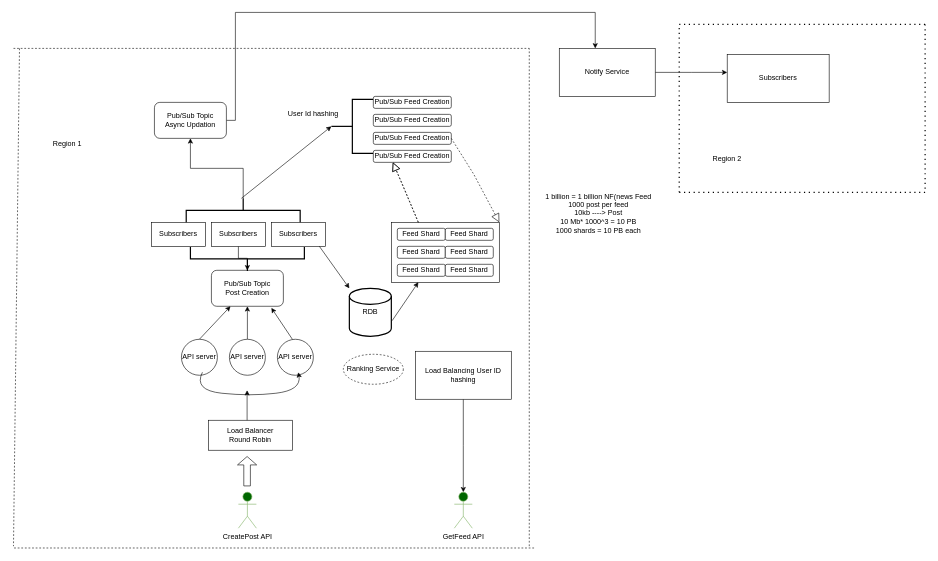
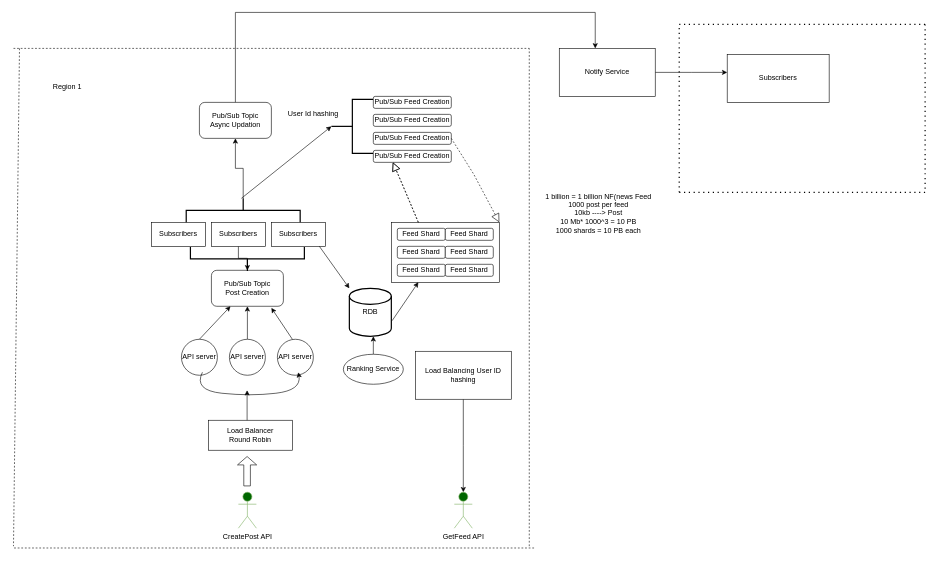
  <mxCell id="0" />
  <mxCell id="1" parent="0" />
  <mxCell id="2" value="CreatePost API&lt;br&gt;" style="shape=umlActor;verticalLabelPosition=bottom;verticalAlign=top;html=1;outlineConnect=0;fillColor=#006600;strokeColor=#82b366;fontFamily=Helvetica;fontColor=default;" vertex="1" parent="1"><mxGeometry x="397" y="820" width="30" height="60" as="geometry" /></mxCell>
  <mxCell id="3" value="Load Balancer&lt;br&gt;Round Robin&lt;br&gt;" style="rounded=0;whiteSpace=wrap;html=1;fontFamily=Helvetica;fontColor=none;fillColor=#FFFFFF;" vertex="1" parent="1"><mxGeometry x="347" y="700" width="140" height="50" as="geometry" /></mxCell>
  <mxCell id="4" value="" style="shape=flexArrow;endArrow=classic;html=1;rounded=0;fontFamily=Helvetica;fontColor=default;width=11;endSize=4.33;" edge="1" parent="1"><mxGeometry width="50" height="50" relative="1" as="geometry"><mxPoint x="411.5" y="810" as="sourcePoint" /><mxPoint x="411.5" y="760" as="targetPoint" /></mxGeometry></mxCell>
  <mxCell id="5" value="&lt;span&gt;API server&lt;/span&gt;" style="ellipse;whiteSpace=wrap;html=1;aspect=fixed;fontFamily=Helvetica;fontColor=default;fillColor=#FFFFFF;" vertex="1" parent="1"><mxGeometry x="302" y="565" width="60" height="60" as="geometry" /></mxCell>
  <mxCell id="6" value="" style="edgeStyle=orthogonalEdgeStyle;rounded=0;orthogonalLoop=1;jettySize=auto;html=1;fontFamily=Helvetica;fontColor=default;" edge="1" parent="1" source="7" target="11"><mxGeometry relative="1" as="geometry" /></mxCell>
  <mxCell id="7" value="&lt;span&gt;API server&lt;/span&gt;" style="ellipse;whiteSpace=wrap;html=1;aspect=fixed;fontFamily=Helvetica;fontColor=default;fillColor=#FFFFFF;" vertex="1" parent="1"><mxGeometry x="382" y="565" width="60" height="60" as="geometry" /></mxCell>
  <mxCell id="8" value="&lt;span&gt;API server&lt;/span&gt;" style="ellipse;whiteSpace=wrap;html=1;aspect=fixed;fontFamily=Helvetica;fontColor=default;fillColor=#FFFFFF;" vertex="1" parent="1"><mxGeometry x="462" y="565" width="60" height="60" as="geometry" /></mxCell>
  <mxCell id="9" value="" style="endArrow=classic;html=1;rounded=0;fontFamily=Helvetica;fontColor=default;" edge="1" parent="1"><mxGeometry width="50" height="50" relative="1" as="geometry"><mxPoint x="411.5" y="700" as="sourcePoint" /><mxPoint x="411.5" y="650" as="targetPoint" /></mxGeometry></mxCell>
  <mxCell id="10" value="" style="curved=1;endArrow=classic;html=1;rounded=0;fontFamily=Helvetica;fontColor=default;" edge="1" parent="1"><mxGeometry width="50" height="50" relative="1" as="geometry"><mxPoint x="337" y="620" as="sourcePoint" /><mxPoint x="497" y="620" as="targetPoint" /><Array as="points"><mxPoint x="322" y="650" /><mxPoint x="417" y="660" /><mxPoint x="502" y="650" /></Array></mxGeometry></mxCell>
  <mxCell id="11" value="Pub/Sub Topic&lt;br&gt;Post Creation" style="rounded=1;whiteSpace=wrap;html=1;fontFamily=Helvetica;fontColor=default;fillColor=#FFFFFF;" vertex="1" parent="1"><mxGeometry x="352" y="450" width="120" height="60" as="geometry" /></mxCell>
  <mxCell id="12" value="" style="endArrow=classic;html=1;rounded=0;fontFamily=Helvetica;fontColor=default;" edge="1" parent="1" target="11"><mxGeometry width="50" height="50" relative="1" as="geometry"><mxPoint x="332" y="565" as="sourcePoint" /><mxPoint x="382" y="515" as="targetPoint" /></mxGeometry></mxCell>
  <mxCell id="13" value="" style="endArrow=classic;html=1;rounded=0;fontFamily=Helvetica;fontColor=default;entryX=0.833;entryY=1.044;entryDx=0;entryDy=0;entryPerimeter=0;" edge="1" parent="1" target="11"><mxGeometry width="50" height="50" relative="1" as="geometry"><mxPoint x="487" y="565" as="sourcePoint" /><mxPoint x="447" y="525" as="targetPoint" /></mxGeometry></mxCell>
  <mxCell id="14" value="Subscribers" style="rounded=0;whiteSpace=wrap;html=1;fontFamily=Helvetica;fontColor=default;fillColor=#FFFFFF;" vertex="1" parent="1"><mxGeometry x="252" y="370" width="90" height="40" as="geometry" /></mxCell>
  <mxCell id="15" value="" style="edgeStyle=orthogonalEdgeStyle;rounded=0;orthogonalLoop=1;jettySize=auto;html=1;fontFamily=Helvetica;fontColor=default;" edge="1" parent="1" source="16" target="11"><mxGeometry relative="1" as="geometry" /></mxCell>
  <mxCell id="16" value="Subscribers" style="rounded=0;whiteSpace=wrap;html=1;fontFamily=Helvetica;fontColor=default;fillColor=#FFFFFF;" vertex="1" parent="1"><mxGeometry x="352" y="370" width="90" height="40" as="geometry" /></mxCell>
  <mxCell id="17" value="Subscribers" style="rounded=0;whiteSpace=wrap;html=1;fontFamily=Helvetica;fontColor=default;fillColor=#FFFFFF;" vertex="1" parent="1"><mxGeometry x="452" y="370" width="90" height="40" as="geometry" /></mxCell>
  <mxCell id="18" value="" style="strokeWidth=2;html=1;shape=mxgraph.flowchart.annotation_2;align=left;labelPosition=right;pointerEvents=1;fontFamily=Helvetica;fontColor=default;fillColor=#FFFFFF;rotation=-90;" vertex="1" parent="1"><mxGeometry x="392" y="336" width="40" height="190" as="geometry" /></mxCell>
  <mxCell id="19" value="RDB" style="strokeWidth=2;html=1;shape=mxgraph.flowchart.database;whiteSpace=wrap;fontFamily=Helvetica;fontColor=default;fillColor=#FFFFFF;" vertex="1" parent="1"><mxGeometry x="582" y="480" width="70" height="80" as="geometry" /></mxCell>
  <mxCell id="20" value="" style="endArrow=classic;html=1;rounded=0;fontFamily=Helvetica;fontColor=default;" edge="1" parent="1"><mxGeometry width="50" height="50" relative="1" as="geometry"><mxPoint x="532" y="410" as="sourcePoint" /><mxPoint x="582" y="480" as="targetPoint" /></mxGeometry></mxCell>
- <mxCell id="22" value="Ranking Service" style="ellipse;whiteSpace=wrap;html=1;fontFamily=Helvetica;fontColor=default;fillColor=#FFFFFF;dashed=1;" vertex="1" parent="1"><mxGeometry x="572" y="590" width="100" height="50" as="geometry" /></mxCell>
+ <mxCell id="21" value="" style="edgeStyle=orthogonalEdgeStyle;rounded=0;orthogonalLoop=1;jettySize=auto;html=1;fontFamily=Helvetica;fontColor=default;" edge="1" parent="1" source="22" target="19"><mxGeometry relative="1" as="geometry"><Array as="points"><mxPoint x="617" y="590" /><mxPoint x="617" y="590" /></Array></mxGeometry></mxCell>
+ <mxCell id="22" value="Ranking Service" style="ellipse;whiteSpace=wrap;html=1;fontFamily=Helvetica;fontColor=default;fillColor=#FFFFFF;" vertex="1" parent="1"><mxGeometry x="572" y="590" width="100" height="50" as="geometry" /></mxCell>
  <mxCell id="23" value="" style="rounded=0;whiteSpace=wrap;html=1;fontFamily=Helvetica;fontColor=default;fillColor=#FFFFFF;" vertex="1" parent="1"><mxGeometry x="652" y="370" width="180" height="100" as="geometry" /></mxCell>
  <mxCell id="24" value="Feed Shard" style="rounded=1;whiteSpace=wrap;html=1;fontFamily=Helvetica;fontColor=default;fillColor=#FFFFFF;" vertex="1" parent="1"><mxGeometry x="662" y="380" width="80" height="20" as="geometry" /></mxCell>
  <mxCell id="25" value="Feed Shard" style="rounded=1;whiteSpace=wrap;html=1;fontFamily=Helvetica;fontColor=default;fillColor=#FFFFFF;" vertex="1" parent="1"><mxGeometry x="662" y="410" width="80" height="20" as="geometry" /></mxCell>
  <mxCell id="26" value="Feed Shard" style="rounded=1;whiteSpace=wrap;html=1;fontFamily=Helvetica;fontColor=default;fillColor=#FFFFFF;" vertex="1" parent="1"><mxGeometry x="662" y="440" width="80" height="20" as="geometry" /></mxCell>
  <mxCell id="27" value="Feed Shard" style="rounded=1;whiteSpace=wrap;html=1;fontFamily=Helvetica;fontColor=default;fillColor=#FFFFFF;" vertex="1" parent="1"><mxGeometry x="742" y="410" width="80" height="20" as="geometry" /></mxCell>
  <mxCell id="28" value="Feed Shard" style="rounded=1;whiteSpace=wrap;html=1;fontFamily=Helvetica;fontColor=default;fillColor=#FFFFFF;" vertex="1" parent="1"><mxGeometry x="742" y="440" width="80" height="20" as="geometry" /></mxCell>
  <mxCell id="29" value="Feed Shard" style="rounded=1;whiteSpace=wrap;html=1;fontFamily=Helvetica;fontColor=default;fillColor=#FFFFFF;" vertex="1" parent="1"><mxGeometry x="742" y="380" width="80" height="20" as="geometry" /></mxCell>
  <mxCell id="30" value="" style="endArrow=classic;html=1;rounded=0;fontFamily=Helvetica;fontColor=default;entryX=0.25;entryY=1;entryDx=0;entryDy=0;exitX=1.019;exitY=0.675;exitDx=0;exitDy=0;exitPerimeter=0;" edge="1" parent="1" source="19" target="23"><mxGeometry width="50" height="50" relative="1" as="geometry"><mxPoint x="612" y="550" as="sourcePoint" /><mxPoint x="622" y="420" as="targetPoint" /></mxGeometry></mxCell>
  <mxCell id="31" value="" style="edgeStyle=orthogonalEdgeStyle;rounded=0;orthogonalLoop=1;jettySize=auto;html=1;fontFamily=Helvetica;fontColor=default;" edge="1" parent="1" source="32" target="56"><mxGeometry relative="1" as="geometry" /></mxCell>
  <mxCell id="32" value="" style="strokeWidth=2;html=1;shape=mxgraph.flowchart.annotation_2;align=left;labelPosition=right;pointerEvents=1;fontFamily=Helvetica;fontColor=default;fillColor=#FFFFFF;rotation=90;" vertex="1" parent="1"><mxGeometry x="385" y="255" width="40" height="190" as="geometry" /></mxCell>
  <mxCell id="33" value="" style="strokeWidth=2;html=1;shape=mxgraph.flowchart.annotation_2;align=left;labelPosition=right;pointerEvents=1;fontFamily=Helvetica;fontColor=default;fillColor=#FFFFFF;rotation=0;" vertex="1" parent="1"><mxGeometry x="552" y="165" width="70" height="90" as="geometry" /></mxCell>
  <mxCell id="34" value="" style="endArrow=classic;html=1;rounded=0;fontFamily=Helvetica;fontColor=default;entryX=0;entryY=0.5;entryDx=0;entryDy=0;entryPerimeter=0;" edge="1" parent="1" target="33"><mxGeometry width="50" height="50" relative="1" as="geometry"><mxPoint x="402" y="330" as="sourcePoint" /><mxPoint x="452" y="280" as="targetPoint" /></mxGeometry></mxCell>
  <mxCell id="35" value="Pub/Sub Feed Creation" style="rounded=1;whiteSpace=wrap;html=1;fontFamily=Helvetica;fontColor=default;fillColor=#FFFFFF;" vertex="1" parent="1"><mxGeometry x="622" y="160" width="130" height="20" as="geometry" /></mxCell>
  <mxCell id="36" value="Pub/Sub Feed Creation" style="rounded=1;whiteSpace=wrap;html=1;fontFamily=Helvetica;fontColor=default;fillColor=#FFFFFF;" vertex="1" parent="1"><mxGeometry x="622" y="190" width="130" height="20" as="geometry" /></mxCell>
  <mxCell id="37" value="Pub/Sub Feed Creation" style="rounded=1;whiteSpace=wrap;html=1;fontFamily=Helvetica;fontColor=default;fillColor=#FFFFFF;" vertex="1" parent="1"><mxGeometry x="622" y="220" width="130" height="20" as="geometry" /></mxCell>
  <mxCell id="38" value="Pub/Sub Feed Creation" style="rounded=1;whiteSpace=wrap;html=1;fontFamily=Helvetica;fontColor=default;fillColor=#FFFFFF;" vertex="1" parent="1"><mxGeometry x="622" y="250" width="130" height="20" as="geometry" /></mxCell>
  <mxCell id="39" value="" style="endArrow=block;dashed=1;endFill=0;endSize=12;html=1;rounded=0;fontFamily=Helvetica;fontColor=default;exitX=0.25;exitY=0;exitDx=0;exitDy=0;entryX=0.25;entryY=1;entryDx=0;entryDy=0;" edge="1" parent="1" source="23" target="38"><mxGeometry width="160" relative="1" as="geometry"><mxPoint x="562" y="350" as="sourcePoint" /><mxPoint x="652" y="280" as="targetPoint" /></mxGeometry></mxCell>
  <mxCell id="40" value="" style="endArrow=block;dashed=1;endFill=0;endSize=12;html=1;rounded=0;fontFamily=Helvetica;fontColor=default;exitX=0.25;exitY=0;exitDx=0;exitDy=0;entryX=0.25;entryY=1;entryDx=0;entryDy=0;" edge="1" parent="1" source="23" target="38"><mxGeometry width="160" relative="1" as="geometry"><mxPoint x="697" y="370" as="sourcePoint" /><mxPoint x="654.5" y="270" as="targetPoint" /><Array as="points"><mxPoint x="672" y="310" /></Array></mxGeometry></mxCell>
  <mxCell id="41" value="" style="endArrow=block;dashed=1;endFill=0;endSize=12;html=1;rounded=0;fontFamily=Helvetica;fontColor=default;exitX=1;exitY=0.5;exitDx=0;exitDy=0;entryX=1;entryY=0;entryDx=0;entryDy=0;" edge="1" parent="1" source="37" target="23"><mxGeometry width="160" relative="1" as="geometry"><mxPoint x="814.5" y="350" as="sourcePoint" /><mxPoint x="832" y="360" as="targetPoint" /><Array as="points"><mxPoint x="789.5" y="290" /></Array></mxGeometry></mxCell>
  <mxCell id="42" value="" style="endArrow=none;dashed=1;html=1;rounded=0;fontFamily=Helvetica;fontColor=default;" edge="1" parent="1"><mxGeometry width="50" height="50" relative="1" as="geometry"><mxPoint x="882" y="910" as="sourcePoint" /><mxPoint x="882" y="80" as="targetPoint" /></mxGeometry></mxCell>
  <mxCell id="43" value="" style="endArrow=none;dashed=1;html=1;rounded=0;fontFamily=Helvetica;fontColor=default;" edge="1" parent="1"><mxGeometry width="50" height="50" relative="1" as="geometry"><mxPoint x="890" y="913" as="sourcePoint" /><mxPoint x="20" y="913" as="targetPoint" /></mxGeometry></mxCell>
  <mxCell id="44" value="" style="endArrow=none;dashed=1;html=1;rounded=0;fontFamily=Helvetica;fontColor=default;" edge="1" parent="1"><mxGeometry width="50" height="50" relative="1" as="geometry"><mxPoint x="32" y="80" as="sourcePoint" /><mxPoint x="22" y="910" as="targetPoint" /></mxGeometry></mxCell>
  <mxCell id="45" value="" style="endArrow=none;dashed=1;html=1;rounded=0;fontFamily=Helvetica;fontColor=default;" edge="1" parent="1"><mxGeometry width="50" height="50" relative="1" as="geometry"><mxPoint x="22" y="80" as="sourcePoint" /><mxPoint x="882" y="80" as="targetPoint" /></mxGeometry></mxCell>
- <mxCell id="46" value="Region 1" style="text;html=1;strokeColor=none;fillColor=none;align=center;verticalAlign=middle;whiteSpace=wrap;rounded=0;glass=0;fontFamily=Helvetica;fontColor=default;opacity=0;" vertex="1" parent="1"><mxGeometry x="82" y="225" width="60" height="30" as="geometry" /></mxCell>
+ <mxCell id="46" value="Region 1" style="text;html=1;strokeColor=none;fillColor=none;align=center;verticalAlign=middle;whiteSpace=wrap;rounded=0;glass=0;fontFamily=Helvetica;fontColor=default;opacity=0;" vertex="1" parent="1"><mxGeometry x="82" y="130" width="60" height="30" as="geometry" /></mxCell>
  <mxCell id="47" value="" style="edgeStyle=orthogonalEdgeStyle;rounded=0;orthogonalLoop=1;jettySize=auto;html=1;fontFamily=Helvetica;fontColor=default;" edge="1" parent="1" source="48"><mxGeometry relative="1" as="geometry"><mxPoint x="1212" y="120" as="targetPoint" /></mxGeometry></mxCell>
  <mxCell id="48" value="Notify Service" style="rounded=0;whiteSpace=wrap;html=1;fontFamily=Helvetica;fontColor=default;fillColor=#FFFFFF;" vertex="1" parent="1"><mxGeometry x="932" y="80" width="160" height="80" as="geometry" /></mxCell>
  <mxCell id="49" value="" style="endArrow=none;dashed=1;html=1;dashPattern=1 3;strokeWidth=2;rounded=0;fontFamily=Helvetica;fontColor=default;" edge="1" parent="1"><mxGeometry width="50" height="50" relative="1" as="geometry"><mxPoint x="1132" y="320" as="sourcePoint" /><mxPoint x="1132" y="40" as="targetPoint" /></mxGeometry></mxCell>
  <mxCell id="50" value="" style="endArrow=none;dashed=1;html=1;dashPattern=1 3;strokeWidth=2;rounded=0;fontFamily=Helvetica;fontColor=default;" edge="1" parent="1"><mxGeometry width="50" height="50" relative="1" as="geometry"><mxPoint x="1132" y="320" as="sourcePoint" /><mxPoint x="1542" y="320" as="targetPoint" /></mxGeometry></mxCell>
  <mxCell id="51" value="" style="endArrow=none;dashed=1;html=1;dashPattern=1 3;strokeWidth=2;rounded=0;fontFamily=Helvetica;fontColor=default;" edge="1" parent="1"><mxGeometry width="50" height="50" relative="1" as="geometry"><mxPoint x="1542" y="40" as="sourcePoint" /><mxPoint x="1542" y="320" as="targetPoint" /></mxGeometry></mxCell>
  <mxCell id="52" value="" style="endArrow=none;dashed=1;html=1;dashPattern=1 3;strokeWidth=2;rounded=0;fontFamily=Helvetica;fontColor=default;" edge="1" parent="1"><mxGeometry width="50" height="50" relative="1" as="geometry"><mxPoint x="1542" y="40" as="sourcePoint" /><mxPoint x="1132" y="40" as="targetPoint" /></mxGeometry></mxCell>
- <mxCell id="53" value="Region 2" style="text;html=1;strokeColor=none;fillColor=none;align=center;verticalAlign=middle;whiteSpace=wrap;rounded=0;glass=0;fontFamily=Helvetica;fontColor=default;opacity=0;" vertex="1" parent="1"><mxGeometry x="1182" y="250" width="60" height="30" as="geometry" /></mxCell>
  <mxCell id="54" value="Subscribers" style="rounded=0;whiteSpace=wrap;html=1;fontFamily=Helvetica;fontColor=default;fillColor=#FFFFFF;" vertex="1" parent="1"><mxGeometry x="1212" y="90" width="170" height="80" as="geometry" /></mxCell>
  <mxCell id="55" value="" style="edgeStyle=orthogonalEdgeStyle;rounded=0;orthogonalLoop=1;jettySize=auto;html=1;fontFamily=Helvetica;fontColor=default;" edge="1" parent="1" source="56"><mxGeometry relative="1" as="geometry"><mxPoint x="992" y="80" as="targetPoint" /><Array as="points"><mxPoint x="392" y="20" /><mxPoint x="992" y="20" /></Array></mxGeometry></mxCell>
- <mxCell id="56" value="Pub/Sub Topic&lt;br&gt;Async Updation" style="rounded=1;whiteSpace=wrap;html=1;fontFamily=Helvetica;fontColor=default;fillColor=#FFFFFF;" vertex="1" parent="1"><mxGeometry x="257" y="170" width="120" height="60" as="geometry" /></mxCell>
+ <mxCell id="56" value="Pub/Sub Topic&lt;br&gt;Async Updation" style="rounded=1;whiteSpace=wrap;html=1;fontFamily=Helvetica;fontColor=default;fillColor=#FFFFFF;" vertex="1" parent="1"><mxGeometry x="332" y="170" width="120" height="60" as="geometry" /></mxCell>
  <mxCell id="57" value="" style="edgeStyle=orthogonalEdgeStyle;rounded=0;orthogonalLoop=1;jettySize=auto;html=1;fontFamily=Helvetica;fontColor=default;" edge="1" parent="1" source="58"><mxGeometry relative="1" as="geometry"><mxPoint x="772" y="820" as="targetPoint" /></mxGeometry></mxCell>
  <mxCell id="58" value="Load Balancing User ID hashing" style="rounded=0;whiteSpace=wrap;html=1;fontFamily=Helvetica;fontColor=default;fillColor=#FFFFFF;" vertex="1" parent="1"><mxGeometry x="692" y="585" width="160" height="80" as="geometry" /></mxCell>
  <mxCell id="59" value="GetFeed API&lt;br&gt;" style="shape=umlActor;verticalLabelPosition=bottom;verticalAlign=top;html=1;outlineConnect=0;fillColor=#006600;strokeColor=#82b366;fontFamily=Helvetica;fontColor=default;" vertex="1" parent="1"><mxGeometry x="757" y="820" width="30" height="60" as="geometry" /></mxCell>
  <mxCell id="60" value="User Id hashing" style="text;html=1;strokeColor=none;fillColor=none;align=center;verticalAlign=middle;whiteSpace=wrap;rounded=0;glass=0;fontFamily=Helvetica;fontColor=default;opacity=0;" vertex="1" parent="1"><mxGeometry x="472" y="170" width="100" height="40" as="geometry" /></mxCell>
  <mxCell id="61" value="1 billion = 1 billion NF(news Feed&lt;br&gt;1000 post per feed&lt;br&gt;10kb ----&amp;gt; Post&lt;br&gt;10 Mb* 1000^3 = 10 PB&lt;br&gt;1000 shards = 10 PB each" style="text;html=1;resizable=0;autosize=1;align=center;verticalAlign=middle;points=[];fillColor=none;strokeColor=none;rounded=0;glass=0;fontFamily=Helvetica;fontColor=default;opacity=0;" vertex="1" parent="1"><mxGeometry x="902" y="315" width="190" height="80" as="geometry" /></mxCell>
